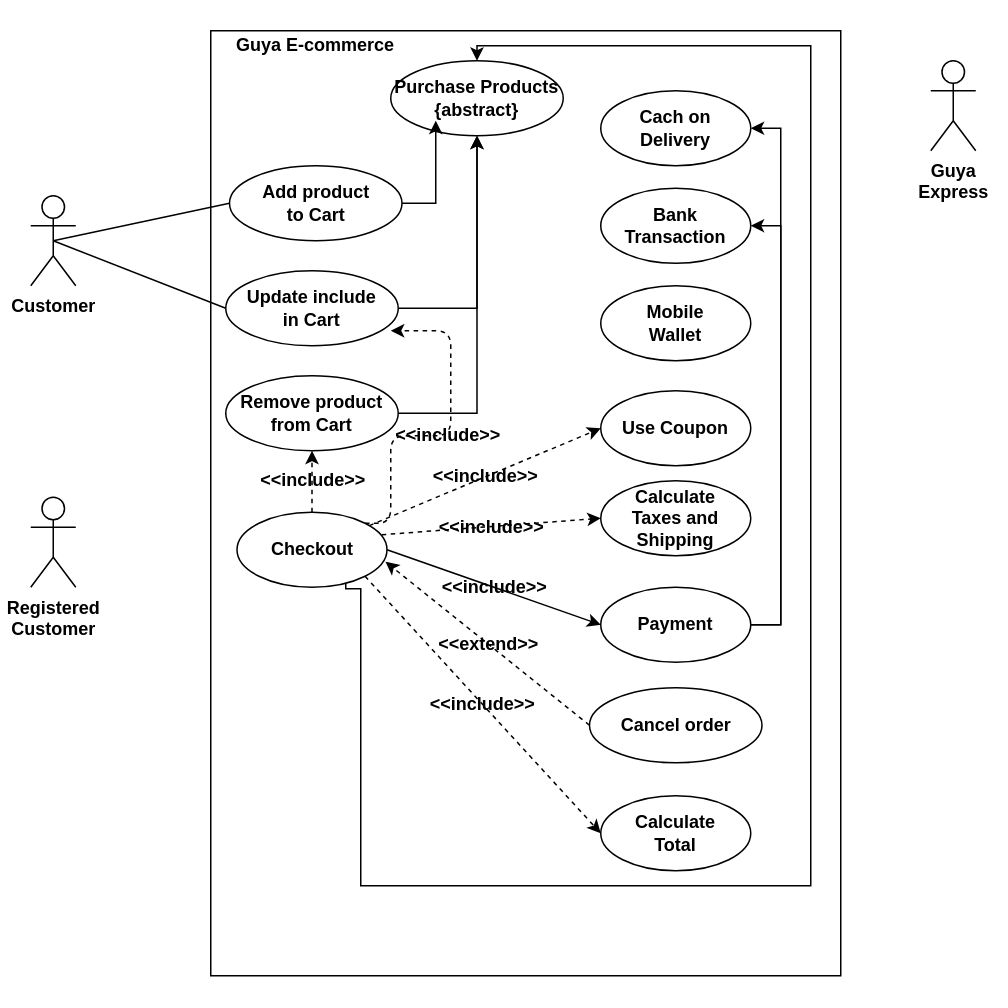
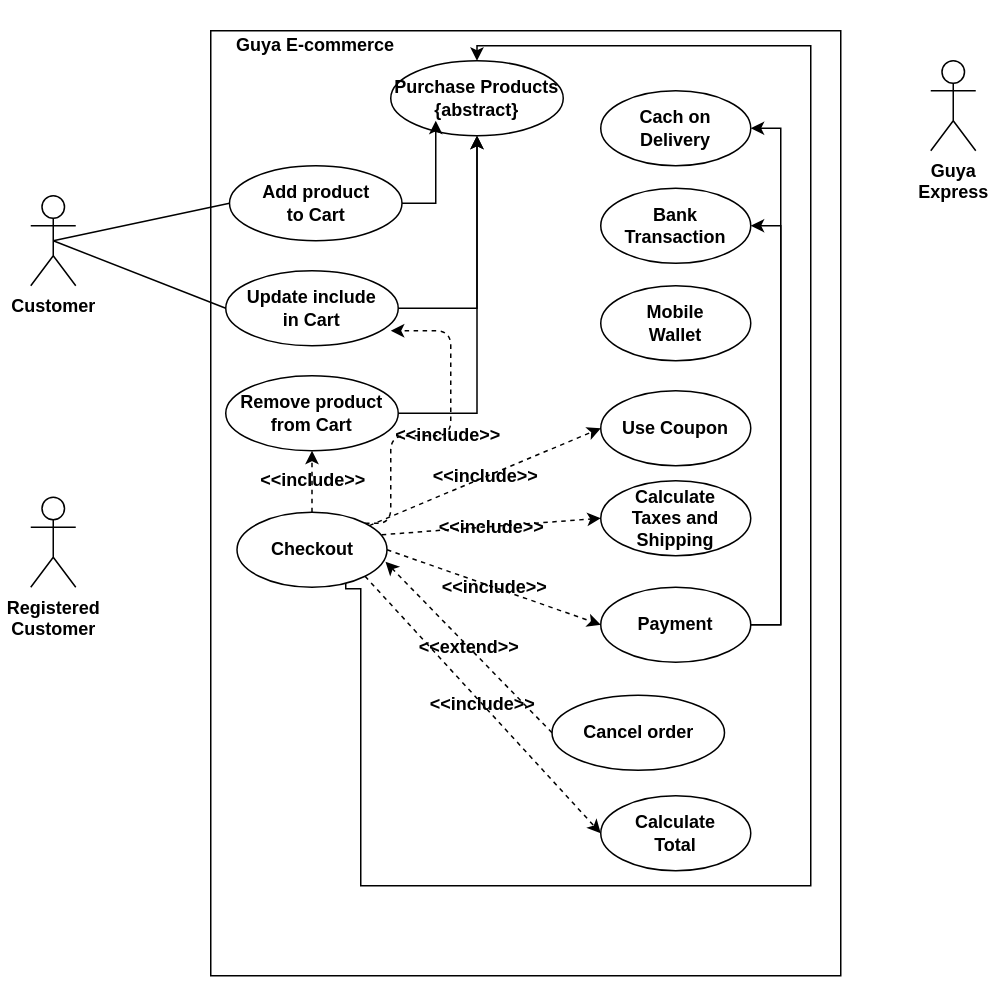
  <mxCell id="0" />
  <mxCell id="1" parent="0" />
  <mxCell id="2" value="Customer" style="shape=umlActor;verticalLabelPosition=bottom;labelBackgroundColor=#ffffff;verticalAlign=top;html=1;outlineConnect=0;fontStyle=1" vertex="1" parent="1"><mxGeometry x="20" y="130" width="30" height="60" as="geometry" /></mxCell>
  <mxCell id="3" value="Registered&lt;br&gt;Customer" style="shape=umlActor;verticalLabelPosition=bottom;labelBackgroundColor=#ffffff;verticalAlign=top;html=1;outlineConnect=0;fontStyle=1" vertex="1" parent="1"><mxGeometry x="20" y="331" width="30" height="60" as="geometry" /></mxCell>
  <mxCell id="4" value="" style="rounded=0;whiteSpace=wrap;html=1;" vertex="1" parent="1"><mxGeometry x="140" y="20" width="420" height="630" as="geometry" /></mxCell>
  <mxCell id="5" value="Guya E-commerce" style="text;html=1;strokeColor=none;fillColor=none;align=center;verticalAlign=middle;whiteSpace=wrap;rounded=0;fontStyle=1" vertex="1" parent="1"><mxGeometry x="150" y="20" width="120" height="20" as="geometry" /></mxCell>
  <mxCell id="6" value="Purchase Products&lt;br&gt;{abstract}" style="ellipse;whiteSpace=wrap;html=1;fontStyle=1;align=center;horizontal=1;labelBackgroundColor=none;labelBorderColor=none;shadow=0;" vertex="1" parent="1"><mxGeometry x="260" y="40" width="115" height="50" as="geometry" /></mxCell>
  <mxCell id="7" style="edgeStyle=orthogonalEdgeStyle;rounded=0;orthogonalLoop=1;jettySize=auto;html=1;exitX=1;exitY=0.5;exitDx=0;exitDy=0;entryX=0.261;entryY=0.8;entryDx=0;entryDy=0;entryPerimeter=0;" edge="1" parent="1" source="8" target="6"><mxGeometry relative="1" as="geometry" /></mxCell>
  <mxCell id="8" value="Add product&lt;br&gt;to Cart" style="ellipse;whiteSpace=wrap;html=1;fontStyle=1;align=center;horizontal=1;labelBackgroundColor=none;labelBorderColor=none;shadow=0;" vertex="1" parent="1"><mxGeometry x="152.5" y="110" width="115" height="50" as="geometry" /></mxCell>
  <mxCell id="9" style="edgeStyle=orthogonalEdgeStyle;rounded=0;orthogonalLoop=1;jettySize=auto;html=1;exitX=1;exitY=0.5;exitDx=0;exitDy=0;" edge="1" parent="1" source="10" target="6"><mxGeometry relative="1" as="geometry" /></mxCell>
  <mxCell id="10" value="Update include&lt;br&gt;in Cart" style="ellipse;whiteSpace=wrap;html=1;fontStyle=1;align=center;horizontal=1;labelBackgroundColor=none;labelBorderColor=none;shadow=0;" vertex="1" parent="1"><mxGeometry x="150" y="180" width="115" height="50" as="geometry" /></mxCell>
  <mxCell id="11" style="edgeStyle=orthogonalEdgeStyle;rounded=0;orthogonalLoop=1;jettySize=auto;html=1;exitX=1;exitY=0.5;exitDx=0;exitDy=0;entryX=0.5;entryY=1;entryDx=0;entryDy=0;" edge="1" parent="1" source="12" target="6"><mxGeometry relative="1" as="geometry" /></mxCell>
  <mxCell id="12" value="Remove product&lt;br&gt;from Cart" style="ellipse;whiteSpace=wrap;html=1;fontStyle=1;align=center;horizontal=1;labelBackgroundColor=none;labelBorderColor=none;shadow=0;" vertex="1" parent="1"><mxGeometry x="150" y="250" width="115" height="50" as="geometry" /></mxCell>
  <mxCell id="13" value="" style="endArrow=none;html=1;entryX=0;entryY=0.5;entryDx=0;entryDy=0;" edge="1" parent="1" target="8"><mxGeometry width="50" height="50" relative="1" as="geometry"><mxPoint x="35" y="160" as="sourcePoint" /><mxPoint x="70" y="420" as="targetPoint" /></mxGeometry></mxCell>
  <mxCell id="14" value="" style="endArrow=none;html=1;entryX=0;entryY=0.5;entryDx=0;entryDy=0;exitX=0.5;exitY=0.5;exitDx=0;exitDy=0;exitPerimeter=0;" edge="1" parent="1" source="2" target="10"><mxGeometry width="50" height="50" relative="1" as="geometry"><mxPoint x="45" y="170" as="sourcePoint" /><mxPoint x="162.5" y="145" as="targetPoint" /></mxGeometry></mxCell>
- <mxCell id="15" value="Cancel order" style="ellipse;whiteSpace=wrap;html=1;fontStyle=1;align=center;horizontal=1;labelBackgroundColor=none;labelBorderColor=none;" vertex="1" parent="1"><mxGeometry x="392.5" y="458" width="115" height="50" as="geometry" /></mxCell>
+ <mxCell id="15" value="Cancel order" style="ellipse;whiteSpace=wrap;html=1;fontStyle=1;align=center;horizontal=1;labelBackgroundColor=none;labelBorderColor=none;" vertex="1" parent="1"><mxGeometry x="367.5" y="463" width="115" height="50" as="geometry" /></mxCell>
  <mxCell id="16" style="edgeStyle=orthogonalEdgeStyle;rounded=0;orthogonalLoop=1;jettySize=auto;html=1;entryX=0.5;entryY=0;entryDx=0;entryDy=0;exitX=1;exitY=1;exitDx=0;exitDy=0;" edge="1" parent="1" source="17" target="6"><mxGeometry relative="1" as="geometry"><mxPoint x="60" y="470" as="sourcePoint" /><Array as="points"><mxPoint x="230" y="384" /><mxPoint x="230" y="392" /><mxPoint x="240" y="392" /><mxPoint x="240" y="590" /><mxPoint x="540" y="590" /><mxPoint x="540" y="30" /><mxPoint x="318" y="30" /></Array></mxGeometry></mxCell>
  <mxCell id="17" value="Checkout" style="ellipse;whiteSpace=wrap;html=1;fontStyle=1;labelBackgroundColor=none;labelBorderColor=none;" vertex="1" parent="1"><mxGeometry x="157.5" y="341" width="100" height="50" as="geometry" /></mxCell>
  <mxCell id="18" value="Use Coupon" style="ellipse;whiteSpace=wrap;html=1;fontStyle=1;labelBackgroundColor=none;labelBorderColor=none;" vertex="1" parent="1"><mxGeometry x="400" y="260" width="100" height="50" as="geometry" /></mxCell>
  <mxCell id="19" style="edgeStyle=orthogonalEdgeStyle;rounded=0;orthogonalLoop=1;jettySize=auto;html=1;exitX=1;exitY=0.5;exitDx=0;exitDy=0;entryX=1;entryY=0.5;entryDx=0;entryDy=0;" edge="1" parent="1" source="21" target="33"><mxGeometry relative="1" as="geometry" /></mxCell>
  <mxCell id="20" style="edgeStyle=orthogonalEdgeStyle;rounded=0;orthogonalLoop=1;jettySize=auto;html=1;exitX=1;exitY=0.5;exitDx=0;exitDy=0;entryX=1;entryY=0.5;entryDx=0;entryDy=0;" edge="1" parent="1" source="21" target="31"><mxGeometry relative="1" as="geometry" /></mxCell>
  <mxCell id="21" value="Payment" style="ellipse;whiteSpace=wrap;html=1;fontStyle=1;labelBackgroundColor=none;labelBorderColor=none;" vertex="1" parent="1"><mxGeometry x="400" y="391" width="100" height="50" as="geometry" /></mxCell>
  <mxCell id="22" value="&amp;lt;&amp;lt;include&amp;gt;&amp;gt;" style="html=1;verticalAlign=middle;entryX=0.5;entryY=1;entryDx=0;entryDy=0;exitX=0.5;exitY=0;exitDx=0;exitDy=0;fontSize=12;fontStyle=1;fillColor=#ffffff;labelBackgroundColor=none;labelBorderColor=none;dashed=1;" edge="1" parent="1" source="17" target="12"><mxGeometry relative="1" as="geometry"><mxPoint x="420" y="928" as="sourcePoint" /><mxPoint x="400" y="335" as="targetPoint" /><Array as="points" /></mxGeometry></mxCell>
  <mxCell id="23" value="&amp;lt;&amp;lt;include&amp;gt;&amp;gt;" style="html=1;verticalAlign=middle;entryX=0;entryY=0.5;entryDx=0;entryDy=0;exitX=0.965;exitY=0.3;exitDx=0;exitDy=0;fontSize=12;fontStyle=1;fillColor=#ffffff;labelBackgroundColor=none;labelBorderColor=none;exitPerimeter=0;dashed=1;" edge="1" parent="1" source="17" target="27"><mxGeometry relative="1" as="geometry"><mxPoint x="340" y="983" as="sourcePoint" /><mxPoint x="607.5" y="373" as="targetPoint" /><Array as="points" /></mxGeometry></mxCell>
- <mxCell id="24" value="&amp;lt;&amp;lt;include&amp;gt;&amp;gt;" style="html=1;verticalAlign=middle;entryX=0;entryY=0.5;entryDx=0;entryDy=0;fontSize=12;fontStyle=1;fillColor=#ffffff;labelBackgroundColor=none;labelBorderColor=none;dashed=0;exitX=1;exitY=0.5;exitDx=0;exitDy=0;" edge="1" parent="1" target="21" source="17"><mxGeometry relative="1" as="geometry"><mxPoint x="342" y="450" as="sourcePoint" /><mxPoint x="450" y="1073" as="targetPoint" /><Array as="points" /></mxGeometry></mxCell>
+ <mxCell id="24" value="&amp;lt;&amp;lt;include&amp;gt;&amp;gt;" style="html=1;verticalAlign=middle;entryX=0;entryY=0.5;entryDx=0;entryDy=0;fontSize=12;fontStyle=1;fillColor=#ffffff;labelBackgroundColor=none;labelBorderColor=none;dashed=1;exitX=1;exitY=0.5;exitDx=0;exitDy=0;" edge="1" parent="1" target="21" source="17"><mxGeometry relative="1" as="geometry"><mxPoint x="342" y="450" as="sourcePoint" /><mxPoint x="450" y="1073" as="targetPoint" /><Array as="points" /></mxGeometry></mxCell>
  <mxCell id="25" value="&amp;lt;&amp;lt;extend&amp;gt;&amp;gt;" style="html=1;verticalAlign=middle;entryX=0.99;entryY=0.66;entryDx=0;entryDy=0;fontSize=12;fontStyle=1;fillColor=#ffffff;labelBackgroundColor=none;labelBorderColor=none;entryPerimeter=0;dashed=1;exitX=0;exitY=0.5;exitDx=0;exitDy=0;" edge="1" parent="1" source="15" target="17"><mxGeometry relative="1" as="geometry"><mxPoint x="670" y="440" as="sourcePoint" /><mxPoint x="610" y="443" as="targetPoint" /><Array as="points" /></mxGeometry></mxCell>
  <mxCell id="26" value="&amp;lt;&amp;lt;include&amp;gt;&amp;gt;" style="html=1;verticalAlign=middle;entryX=0;entryY=0.5;entryDx=0;entryDy=0;fontSize=12;fontStyle=1;fillColor=#ffffff;labelBackgroundColor=none;labelBorderColor=none;dashed=1;" edge="1" parent="1" source="17" target="18"><mxGeometry relative="1" as="geometry"><mxPoint x="335.355" y="445.322" as="sourcePoint" /><mxPoint x="617.5" y="323" as="targetPoint" /><Array as="points" /></mxGeometry></mxCell>
  <mxCell id="27" value="Calculate&lt;br&gt;Taxes and&lt;br&gt;Shipping" style="ellipse;whiteSpace=wrap;html=1;fontStyle=1;labelBackgroundColor=none;labelBorderColor=none;" vertex="1" parent="1"><mxGeometry x="400" y="320" width="100" height="50" as="geometry" /></mxCell>
  <mxCell id="28" value="&amp;lt;&amp;lt;include&amp;gt;&amp;gt;" style="html=1;verticalAlign=middle;entryX=0.957;entryY=0.8;entryDx=0;entryDy=0;fontSize=12;fontStyle=1;fillColor=#ffffff;labelBackgroundColor=none;labelBorderColor=none;dashed=1;entryPerimeter=0;exitX=1;exitY=0;exitDx=0;exitDy=0;edgeStyle=orthogonalEdgeStyle;" edge="1" parent="1" source="17" target="10"><mxGeometry relative="1" as="geometry"><mxPoint x="690" y="230" as="sourcePoint" /><mxPoint x="217.5" y="310" as="targetPoint" /><Array as="points"><mxPoint x="260" y="348" /><mxPoint x="260" y="290" /><mxPoint x="300" y="290" /><mxPoint x="300" y="220" /></Array></mxGeometry></mxCell>
  <mxCell id="29" value="Calculate&lt;br&gt;Total" style="ellipse;whiteSpace=wrap;html=1;fontStyle=1;labelBackgroundColor=none;labelBorderColor=none;" vertex="1" parent="1"><mxGeometry x="400" y="530" width="100" height="50" as="geometry" /></mxCell>
  <mxCell id="30" value="&amp;lt;&amp;lt;include&amp;gt;&amp;gt;" style="html=1;verticalAlign=middle;entryX=0;entryY=0.5;entryDx=0;entryDy=0;exitX=1;exitY=1;exitDx=0;exitDy=0;fontSize=12;fontStyle=1;fillColor=#ffffff;labelBackgroundColor=none;labelBorderColor=none;dashed=1;" edge="1" parent="1" target="29" source="17"><mxGeometry relative="1" as="geometry"><mxPoint x="217.5" y="615" as="sourcePoint" /><mxPoint x="-150" y="1285" as="targetPoint" /><Array as="points" /></mxGeometry></mxCell>
  <mxCell id="31" value="Cach on&lt;br&gt;Delivery" style="ellipse;whiteSpace=wrap;html=1;fontStyle=1;labelBackgroundColor=none;labelBorderColor=none;" vertex="1" parent="1"><mxGeometry x="400" y="60" width="100" height="50" as="geometry" /></mxCell>
  <mxCell id="32" value="Mobile&lt;br&gt;Wallet" style="ellipse;whiteSpace=wrap;html=1;fontStyle=1;labelBackgroundColor=none;labelBorderColor=none;" vertex="1" parent="1"><mxGeometry x="400" y="190" width="100" height="50" as="geometry" /></mxCell>
  <mxCell id="33" value="Bank&lt;br&gt;Transaction" style="ellipse;whiteSpace=wrap;html=1;fontStyle=1;labelBackgroundColor=none;labelBorderColor=none;" vertex="1" parent="1"><mxGeometry x="400" y="125" width="100" height="50" as="geometry" /></mxCell>
  <mxCell id="34" value="Guya&lt;br&gt;Express" style="shape=umlActor;verticalLabelPosition=bottom;labelBackgroundColor=#ffffff;verticalAlign=top;html=1;outlineConnect=0;fontStyle=1" vertex="1" parent="1"><mxGeometry x="620" y="40" width="30" height="60" as="geometry" /></mxCell>
